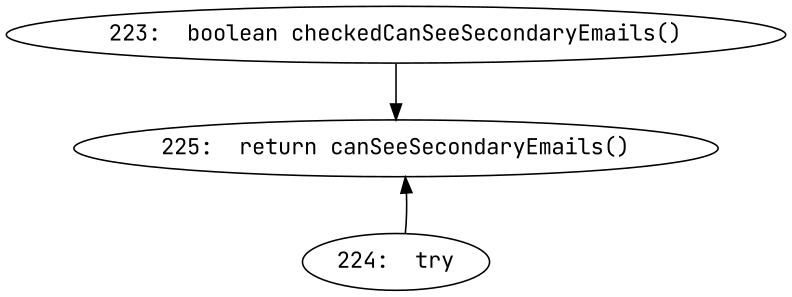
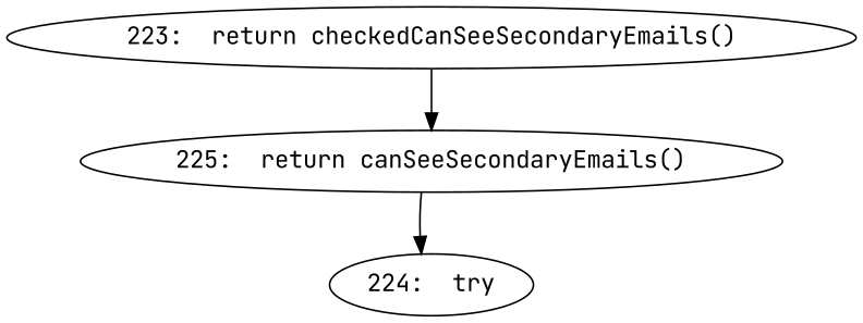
  digraph {
    fontname="JetBrains Mono"
    node [fontname="JetBrains Mono"]
    edge [fontname="JetBrains Mono"]
-   n1 [label="223:  boolean checkedCanSeeSecondaryEmails()"]
+   n1 [label="223:  return checkedCanSeeSecondaryEmails()"]
    n2 [label="225:  return canSeeSecondaryEmails()"]
    n3 [label="224:  try"]
    n1 -> n2
-   n3 -> n2
+   n2 -> n3
  }
